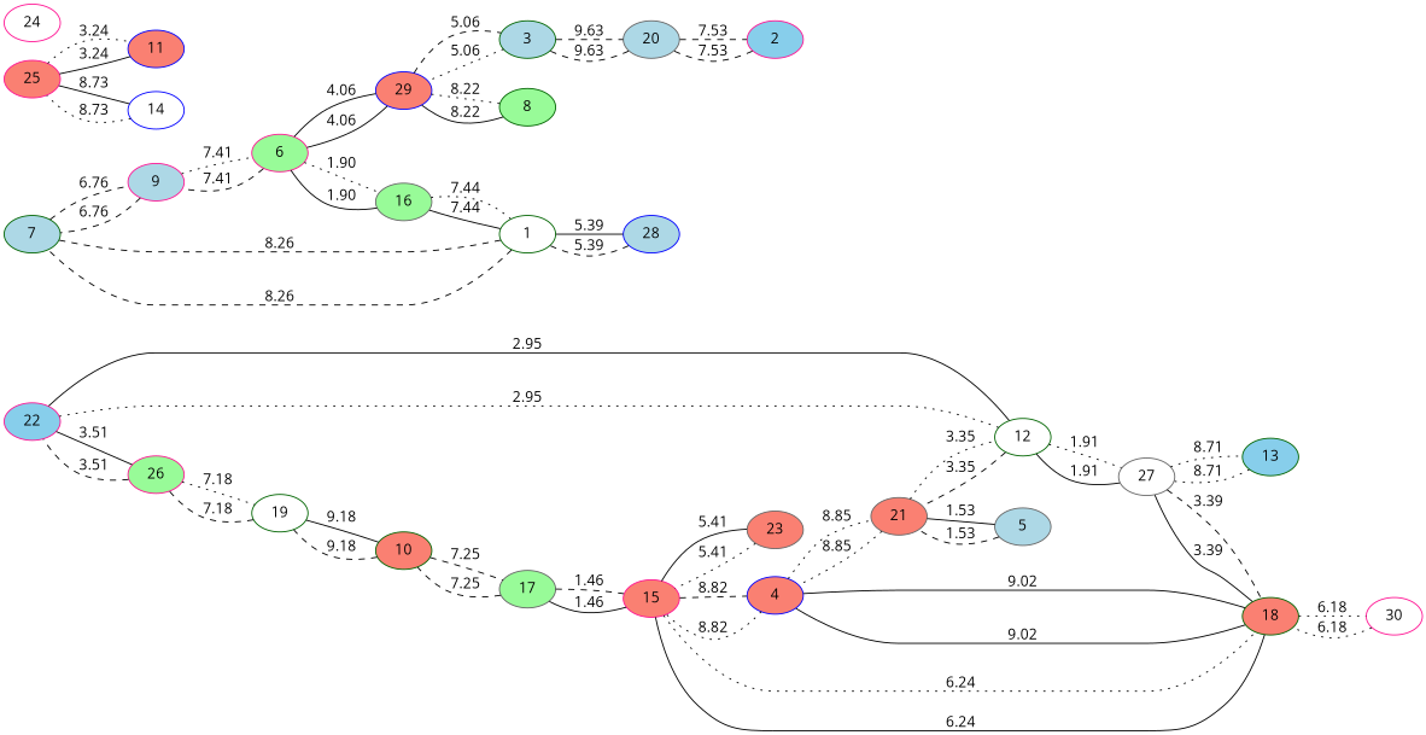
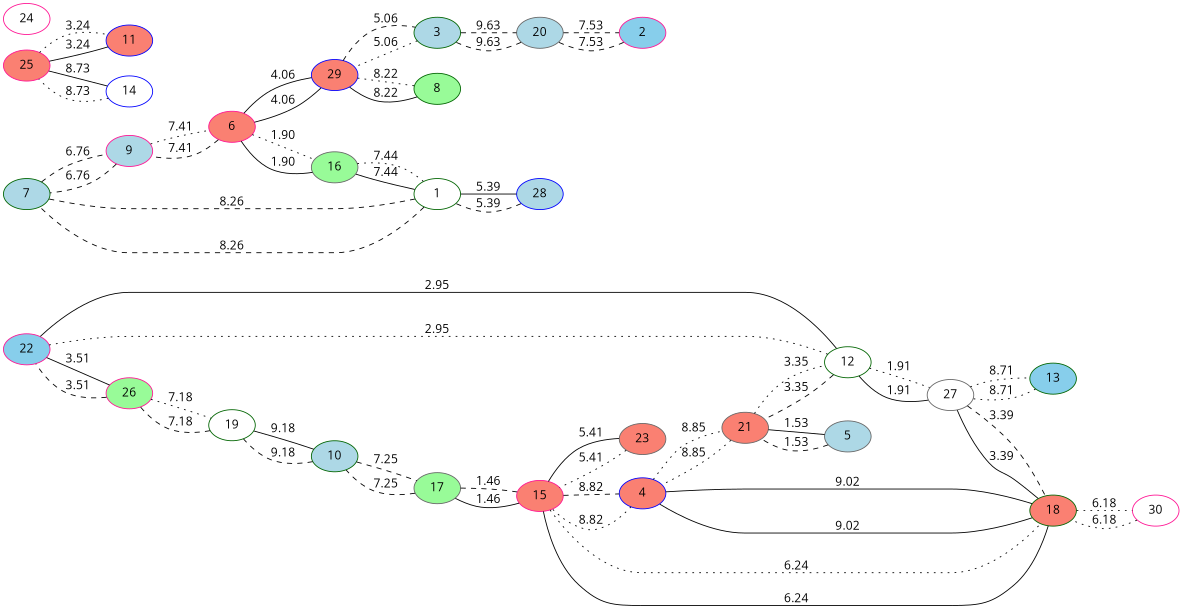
  graph {
    fontname="Open Sans"
    rankdir=LR
    node [color=deeppink fillcolor=salmon fontname="Open Sans" style=filled]
    edge [fontname="Open Sans" style=dashed]
    22 [fillcolor=skyblue]
    26 [fillcolor=palegreen]
    12 [color=darkgreen fillcolor=white]
    19 [color=darkgreen fillcolor=white]
    21 [color=gray40]
    27 [color=gray40 fillcolor=white]
-   10 [color=darkgreen]
+   10 [color=darkgreen fillcolor=lightblue]
    4 [color=blue]
    5 [color=gray40 fillcolor=lightblue]
    18 [color=darkgreen]
    13 [color=darkgreen fillcolor=skyblue]
    7 [color=darkgreen fillcolor=lightblue]
    9 [fillcolor=lightblue]
    1 [color=darkgreen fillcolor=white]
-   6 [fillcolor=palegreen]
+   6
    16 [color=gray40 fillcolor=palegreen]
    28 [color=blue fillcolor=lightblue]
    29 [color=blue]
    17 [color=gray40 fillcolor=palegreen]
    15
    23 [color=gray40]
    30 [fillcolor=white]
    25
    11 [color=blue]
    14 [color=blue fillcolor=white]
    3 [color=darkgreen fillcolor=lightblue]
    8 [color=darkgreen fillcolor=palegreen]
    20 [color=gray40 fillcolor=lightblue]
    2 [fillcolor=skyblue]
    24 [fillcolor=white]
    22 -- 26 [label=3.51 style=solid]
    22 -- 12 [label=2.95 style=solid]
    26 -- 22 [label=3.51]
    26 -- 19 [label=7.18 style=dotted]
    12 -- 22 [label=2.95 style=dotted]
    12 -- 21 [label=3.35]
    12 -- 27 [label=1.91 style=dotted]
    19 -- 26 [label=7.18]
    19 -- 10 [label=9.18 style=solid]
    21 -- 12 [label=3.35 style=dotted]
    21 -- 4 [label=8.85 style=dotted]
    21 -- 5 [label=1.53 style=solid]
    27 -- 12 [label=1.91 style=solid]
    27 -- 18 [label=3.39]
    27 -- 13 [label=8.71 style=dotted]
    10 -- 19 [label=9.18]
    10 -- 17 [label=7.25]
    4 -- 21 [label=8.85 style=dotted]
    4 -- 18 [label=9.02 style=solid]
    4 -- 15 [label=8.82 style=dotted]
    5 -- 21 [label=1.53]
    18 -- 27 [label=3.39 style=solid]
    18 -- 4 [label=9.02 style=solid]
    18 -- 15 [label=6.24 style=solid]
    18 -- 30 [label=6.18 style=dotted]
    13 -- 27 [label=8.71 style=dotted]
    7 -- 9 [label=6.76]
    7 -- 1 [label=8.26]
    9 -- 7 [label=6.76]
    9 -- 6 [label=7.41 style=dotted]
    1 -- 7 [label=8.26]
    1 -- 16 [label=7.44 style=solid]
    1 -- 28 [label=5.39 style=solid]
    6 -- 9 [label=7.41]
    6 -- 16 [label=1.90 style=dotted]
    6 -- 29 [label=4.06 style=solid]
    16 -- 1 [label=7.44 style=dotted]
    16 -- 6 [label=1.90 style=solid]
    28 -- 1 [label=5.39]
    29 -- 6 [label=4.06 style=solid]
    29 -- 3 [label=5.06]
    29 -- 8 [label=8.22 style=dotted]
    17 -- 10 [label=7.25]
    17 -- 15 [label=1.46]
    15 -- 4 [label=8.82]
    15 -- 18 [label=6.24 style=dotted]
    15 -- 17 [label=1.46 style=solid]
    15 -- 23 [label=5.41 style=solid]
    23 -- 15 [label=5.41 style=dotted]
    30 -- 18 [label=6.18 style=dotted]
    25 -- 11 [label=3.24 style=dotted]
    25 -- 14 [label=8.73 style=solid]
    11 -- 25 [label=3.24 style=solid]
    14 -- 25 [label=8.73 style=dotted]
    3 -- 29 [label=5.06 style=dotted]
    3 -- 20 [label=9.63]
    8 -- 29 [label=8.22 style=solid]
    20 -- 3 [label=9.63]
    20 -- 2 [label=7.53]
    2 -- 20 [label=7.53]
  }
